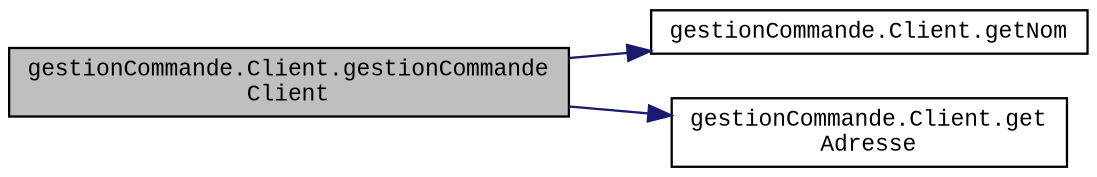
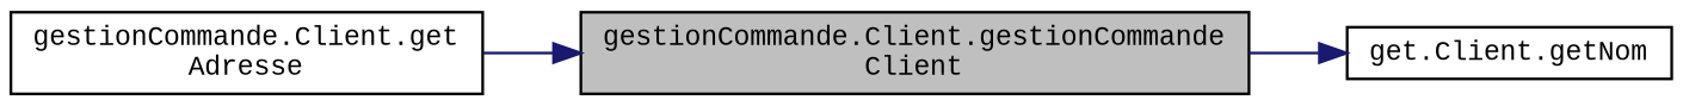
  digraph {
    fontname="Liberation Mono"
    rankdir=LR
    node [color=black fillcolor=white fontname="Liberation Mono" fontsize=10 shape=record style=filled]
    edge [color=midnightblue fontname="Liberation Mono" fontsize=10 labelfontname=Helvetica labelfontsize=10 style=solid]
    n1 [fillcolor=grey75 fontcolor=black height=0.2 label="gestionCommande.Client.gestionCommande\lClient" width=0.4]
-   n2 [height=0.2 label="gestionCommande.Client.getNom" width=0.4]
+   n2 [height=0.2 label="get.Client.getNom" width=0.4]
    n3 [height=0.2 label="gestionCommande.Client.get\lAdresse" width=0.4]
    n1 -> n2
-   n1 -> n3
+   n3 -> n1
  }
